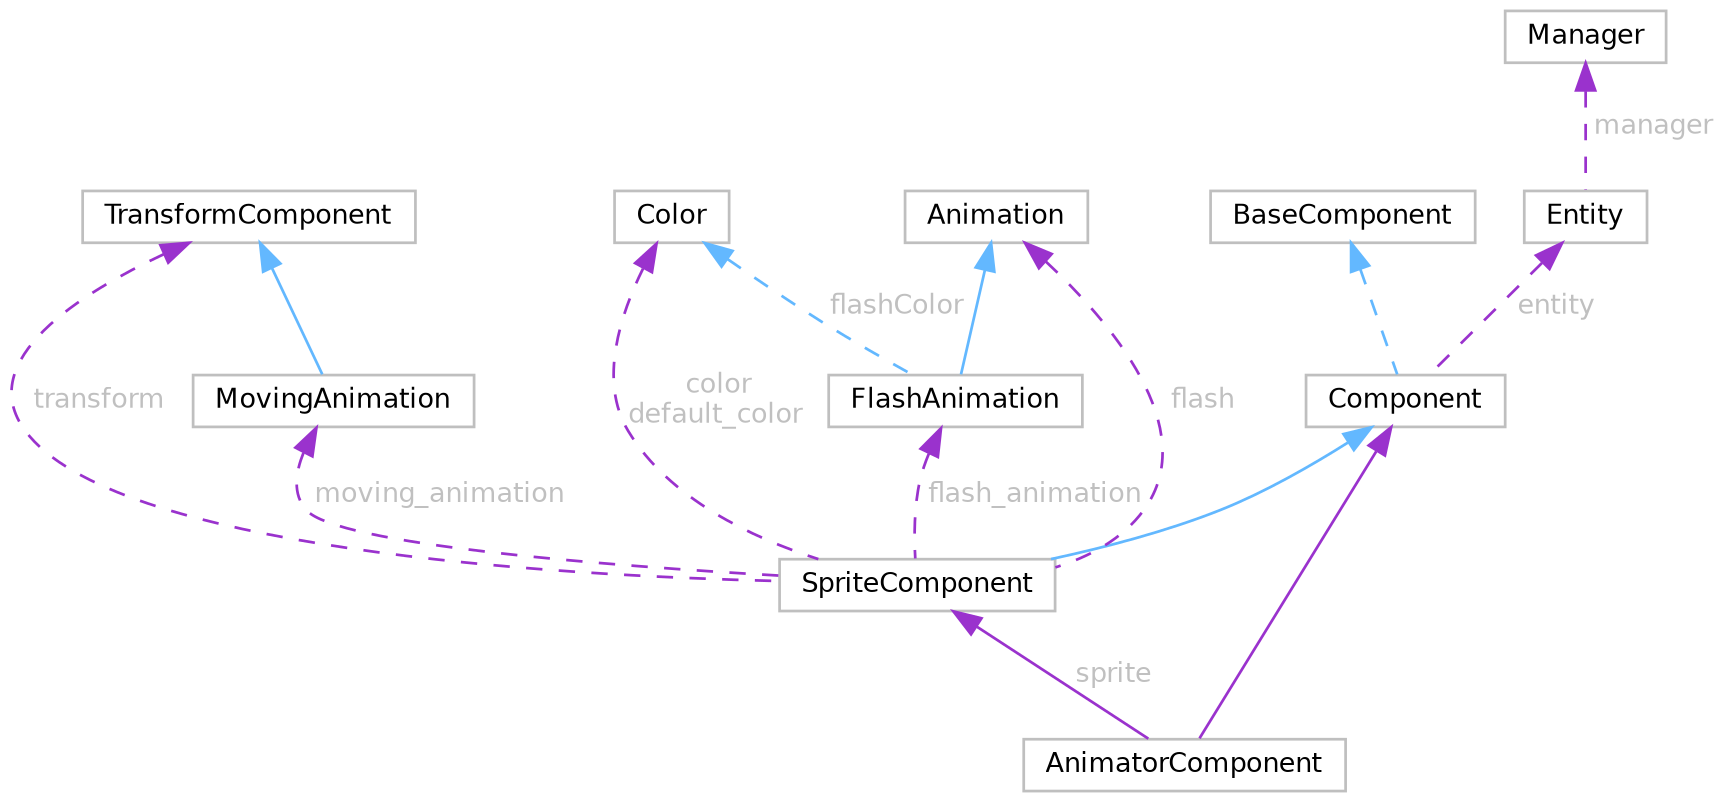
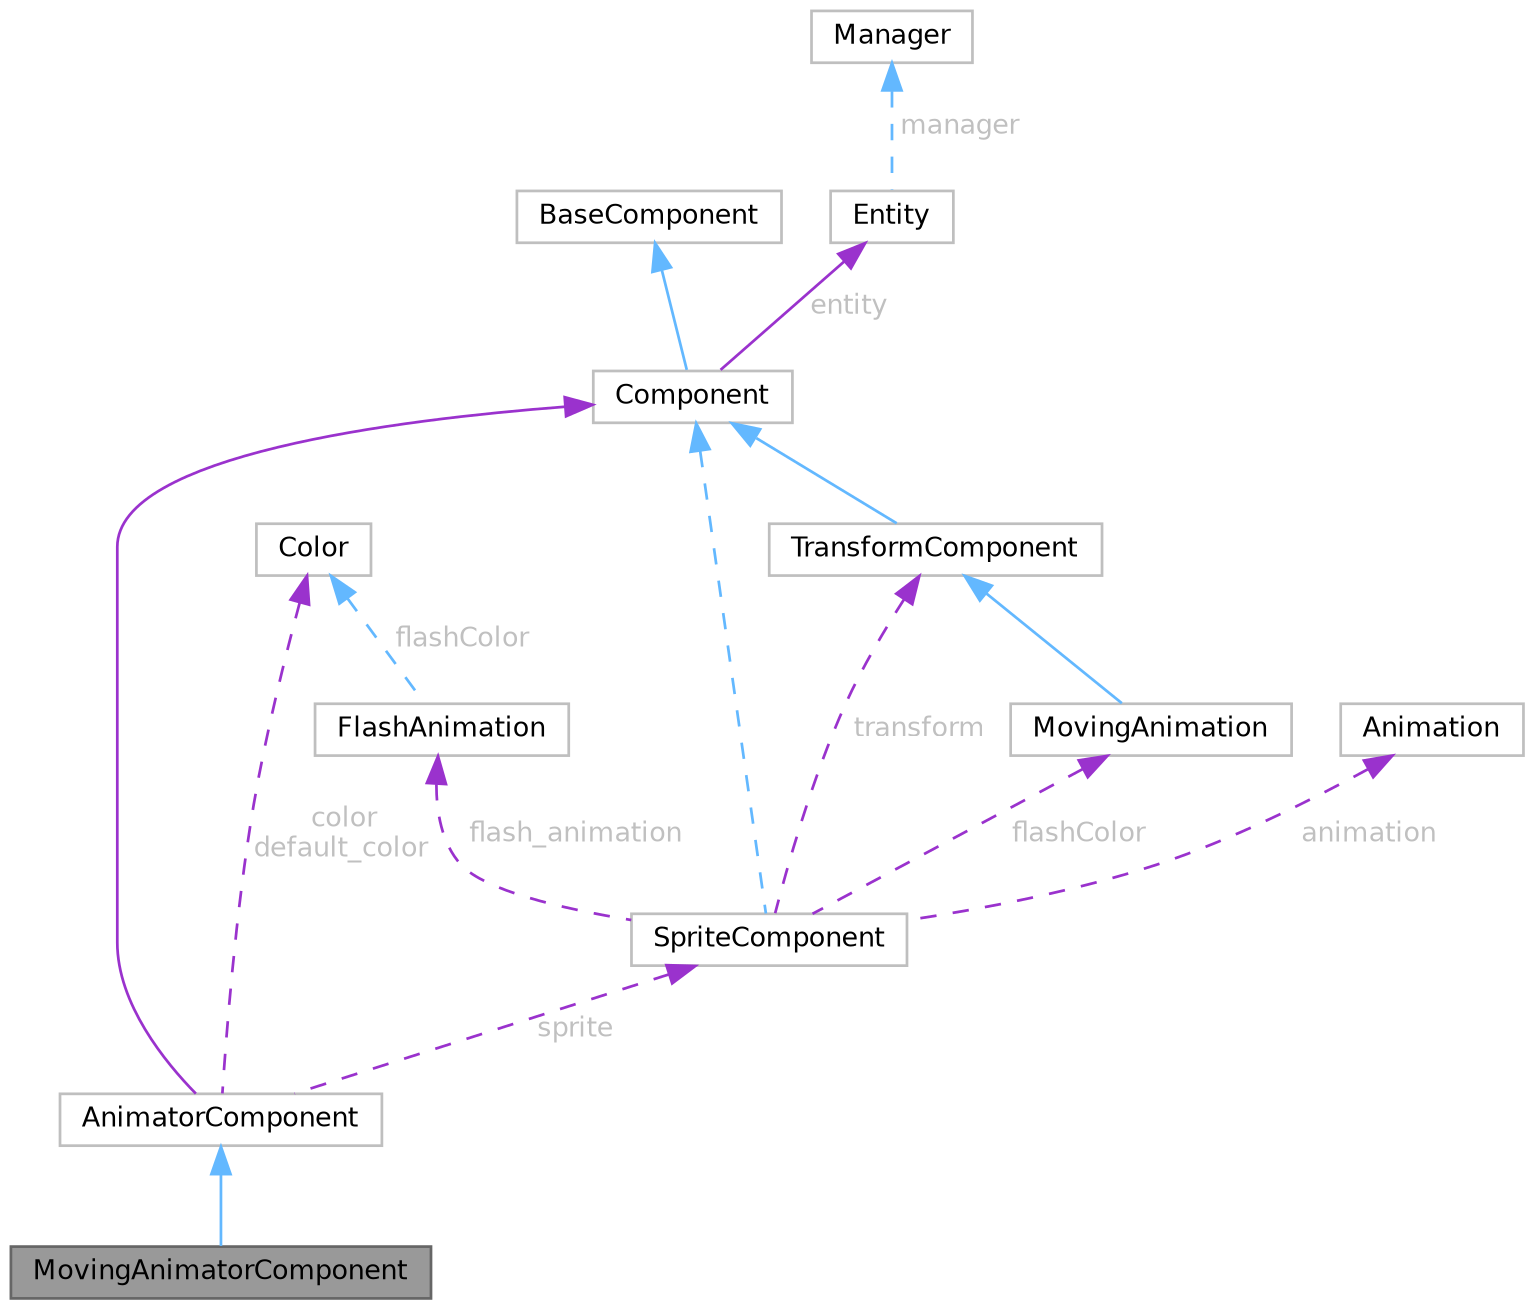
  digraph {
    node [color=grey75 fillcolor=white fontname=Helvetica fontsize=10 shape=box style=filled]
    edge [color=darkorchid3 dir=back fontname=Helvetica fontsize=10 labelfontname=Helvetica labelfontsize=10 style=dashed fontcolor=grey]
+   n1 [color=gray40 fillcolor=grey60 fontcolor=black height=0.2 label=MovingAnimatorComponent width=0.4]
    n2 [height=0.2 label=AnimatorComponent width=0.4]
    n3 [height=0.2 label=Component width=0.4]
    n4 [height=0.2 label=SpriteComponent width=0.4]
    n5 [height=0.2 label=TransformComponent width=0.4]
    n6 [height=0.2 label=MovingAnimation width=0.4]
    n7 [height=0.2 label=BaseComponent width=0.4]
    n8 [height=0.2 label=Entity width=0.4]
    n9 [height=0.2 label=Manager width=0.4]
    n10 [height=0.2 label=Color width=0.4]
    n11 [height=0.2 label=FlashAnimation width=0.4]
    n12 [height=0.2 label=Animation width=0.4]
+   n2 -> n1 [color=steelblue1 style=solid fontcolor=""]
    n3 -> n2 [style=solid fontcolor=""]
-   n3 -> n4 [color=steelblue1 style=solid fontcolor=""]
-   n4 -> n2 [label=" sprite" style=solid]
+   n3 -> n4 [color=steelblue1 fontcolor=""]
+   n3 -> n5 [color=steelblue1 style=solid fontcolor=""]
+   n4 -> n2 [label=" sprite"]
    n5 -> n4 [label=" transform"]
    n5 -> n6 [color=steelblue1 style=solid fontcolor=""]
-   n6 -> n4 [label=" moving_animation"]
-   n7 -> n3 [color=steelblue1 fontcolor=""]
-   n8 -> n3 [label=" entity"]
-   n9 -> n8 [label=" manager"]
-   n10 -> n4 [label=" color\ndefault_color"]
+   n6 -> n4 [label=" flashColor"]
+   n7 -> n3 [color=steelblue1 style=solid fontcolor=""]
+   n8 -> n3 [label=" entity" style=solid]
+   n9 -> n8 [color=steelblue1 label=" manager"]
+   n10 -> n2 [label=" color\ndefault_color"]
    n10 -> n11 [color=steelblue1 label=" flashColor"]
    n11 -> n4 [label=" flash_animation"]
-   n12 -> n4 [label=" flash"]
-   n12 -> n11 [color=steelblue1 style=solid fontcolor=""]
+   n12 -> n4 [label=" animation"]
  }
